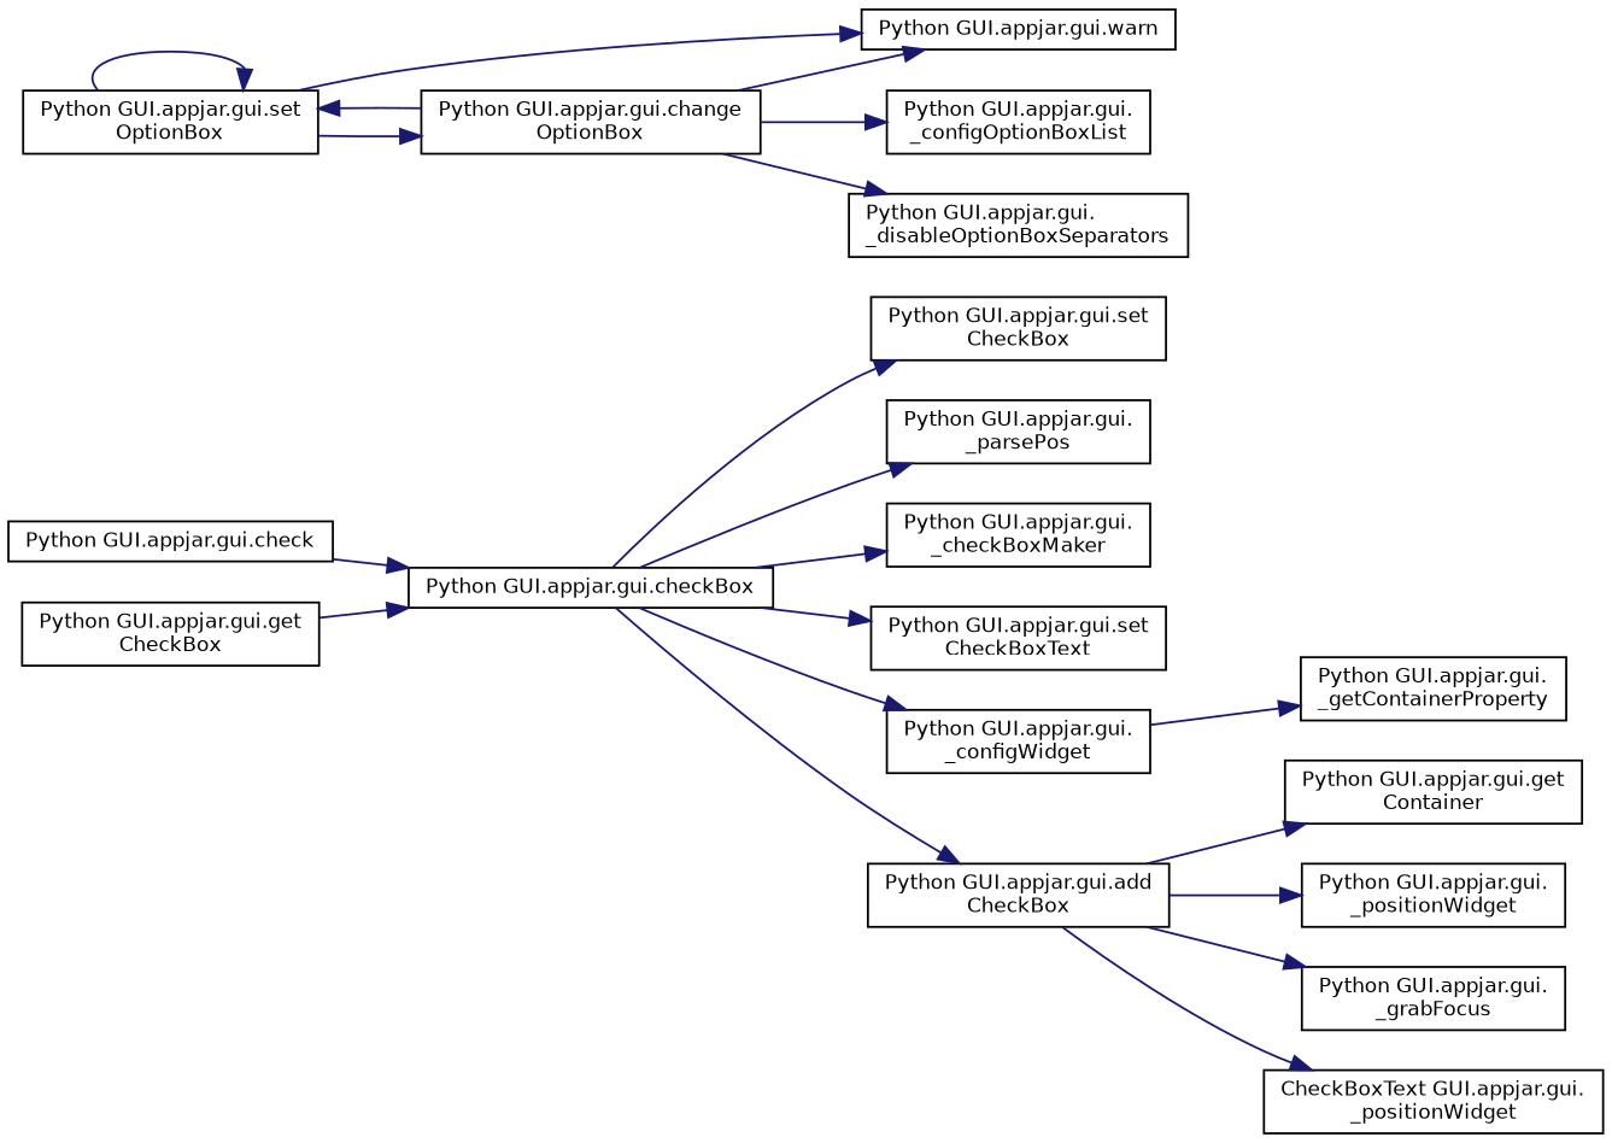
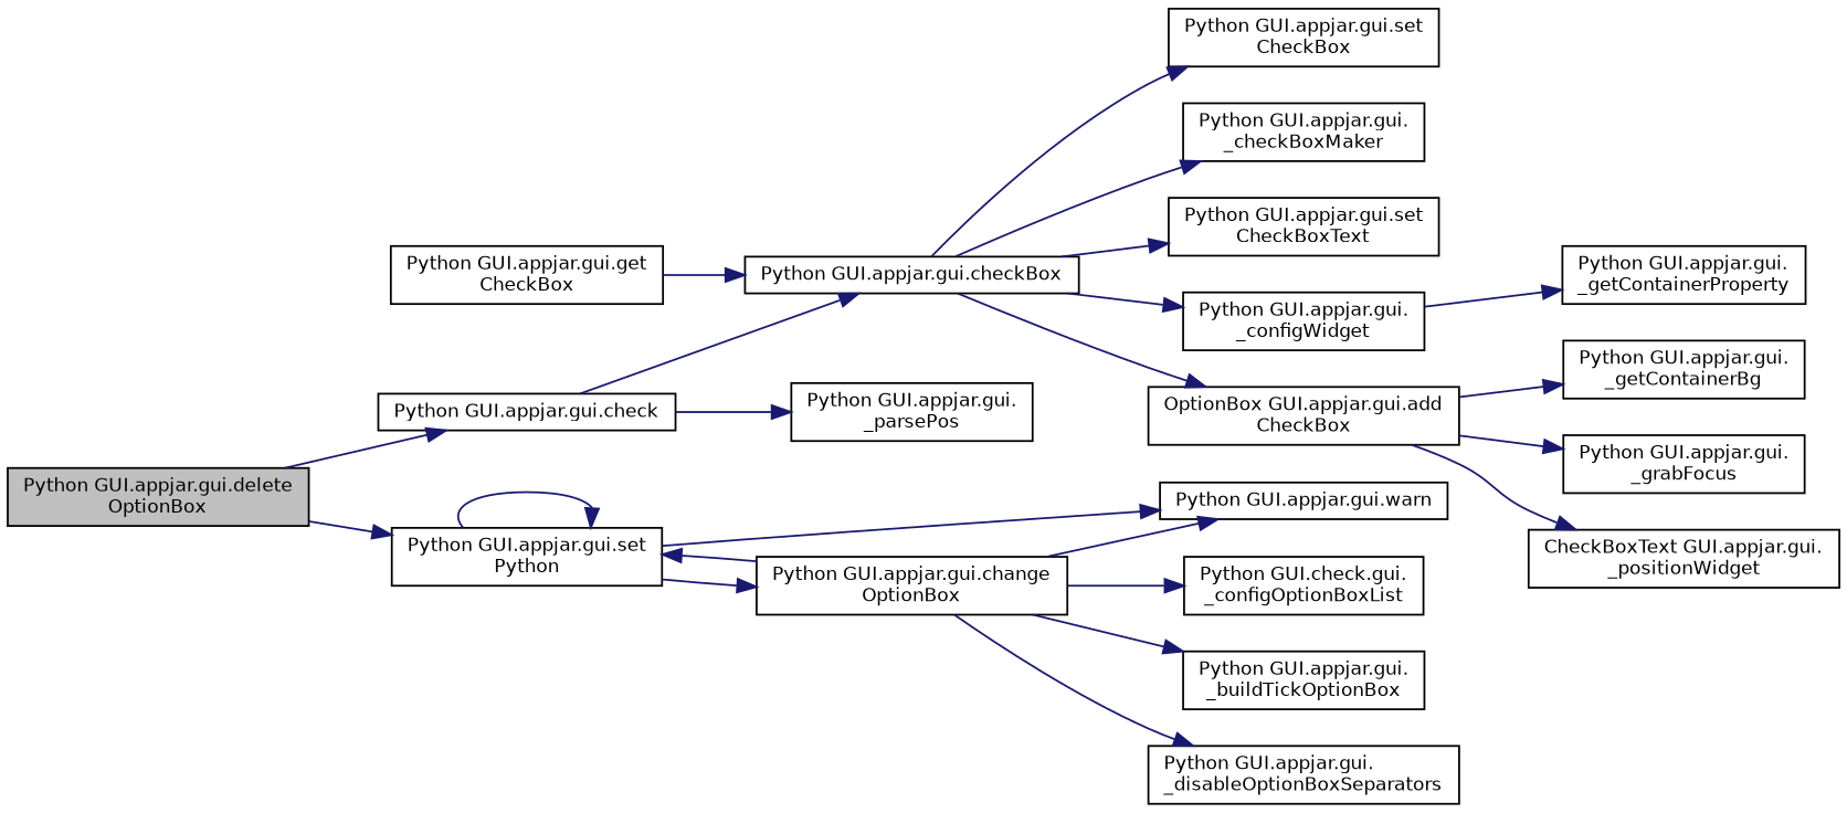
  digraph {
    rankdir=LR
    node [color=black fillcolor=white fontname=Helvetica fontsize=10 shape=record style=filled]
    edge [color=midnightblue fontname=Helvetica fontsize=10 labelfontname=Helvetica labelfontsize=10 style=solid]
+   n1 [fillcolor=grey75 fontcolor=black height=0.2 label="Python GUI.appjar.gui.delete\lOptionBox" width=0.4]
    n2 [height=0.2 label="Python GUI.appjar.gui.check" width=0.4]
-   n3 [height=0.2 label="Python GUI.appjar.gui.set\lOptionBox" width=0.4]
+   n3 [height=0.2 label="Python GUI.appjar.gui.set\lPython" width=0.4]
    n4 [height=0.2 label="Python GUI.appjar.gui.checkBox" width=0.4]
    n5 [height=0.2 label="Python GUI.appjar.gui.warn" width=0.4]
    n6 [height=0.2 label="Python GUI.appjar.gui.change\lOptionBox" width=0.4]
    n7 [height=0.2 label="Python GUI.appjar.gui.set\lCheckBox" width=0.4]
    n8 [height=0.2 label="Python GUI.appjar.gui.\l_parsePos" width=0.4]
    n9 [height=0.2 label="Python GUI.appjar.gui.\l_checkBoxMaker" width=0.4]
    n10 [height=0.2 label="Python GUI.appjar.gui.set\lCheckBoxText" width=0.4]
    n11 [height=0.2 label="Python GUI.appjar.gui.\l_configWidget" width=0.4]
-   n12 [height=0.2 label="Python GUI.appjar.gui.add\lCheckBox" width=0.4]
+   n12 [height=0.2 label="OptionBox GUI.appjar.gui.add\lCheckBox" width=0.4]
    n13 [height=0.2 label="Python GUI.appjar.gui.get\lCheckBox" width=0.4]
    n14 [height=0.2 label="Python GUI.appjar.gui.\l_getContainerProperty" width=0.4]
-   n15 [height=0.2 label="Python GUI.appjar.gui.get\lContainer" width=0.4]
-   n16 [height=0.2 label="Python GUI.appjar.gui.\l_positionWidget" width=0.4]
+   n16 [height=0.2 label="Python GUI.appjar.gui.\l_getContainerBg" width=0.4]
    n17 [height=0.2 label="Python GUI.appjar.gui.\l_grabFocus" width=0.4]
    n18 [height=0.2 label="CheckBoxText GUI.appjar.gui.\l_positionWidget" width=0.4]
-   n19 [height=0.2 label="Python GUI.appjar.gui.\l_configOptionBoxList" width=0.4]
+   n19 [height=0.2 label="Python GUI.check.gui.\l_configOptionBoxList" width=0.4]
+   n20 [height=0.2 label="Python GUI.appjar.gui.\l_buildTickOptionBox" width=0.4]
    n21 [height=0.2 label="Python GUI.appjar.gui.\l_disableOptionBoxSeparators" width=0.4]
+   n1 -> n2
+   n1 -> n3
    n2 -> n4
    n3 -> n3
    n3 -> n5
    n3 -> n6
    n4 -> n7
-   n4 -> n8
+   n2 -> n8
    n4 -> n9
    n4 -> n10
    n4 -> n11
    n4 -> n12
    n6 -> n3
    n6 -> n5
    n6 -> n19
+   n6 -> n20
    n6 -> n21
    n11 -> n14
-   n12 -> n15
    n12 -> n16
    n12 -> n17
    n12 -> n18
    n13 -> n4
  }
